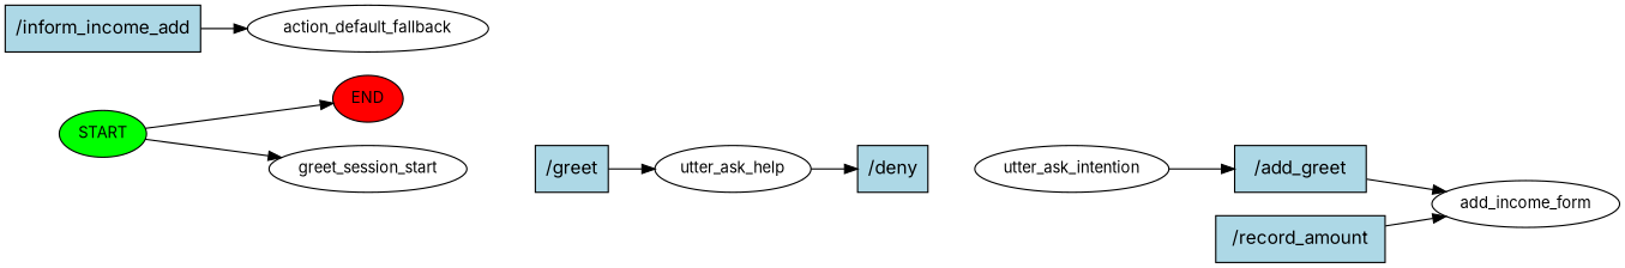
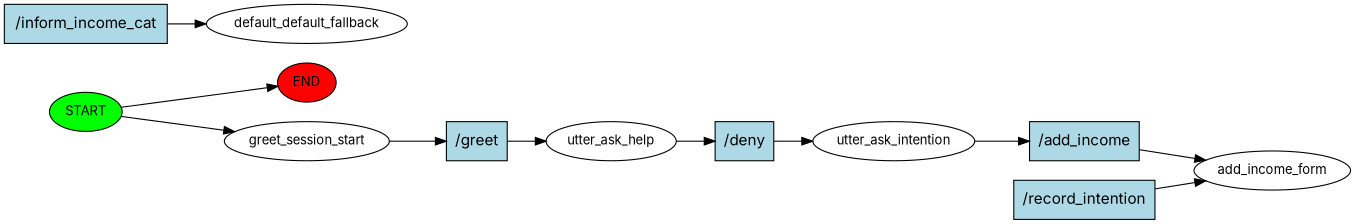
  digraph {
    fontname=Inter
    rankdir=LR
    node [fontname=Inter fontsize=12 style=filled]
    edge [fontname=Inter]
    n1 [fillcolor=green label=START]
    n2 [fillcolor=red label=END]
    n3 [label=greet_session_start style=""]
    n4 [fillcolor=lightblue label="/greet" shape=rect fontsize=""]
    n5 [label=utter_ask_help style=""]
    n6 [fillcolor=lightblue label="/deny" shape=rect fontsize=""]
    n7 [label=utter_ask_intention style=""]
-   n8 [fillcolor=lightblue label="/add_greet" shape=rect fontsize=""]
+   n8 [fillcolor=lightblue label="/add_income" shape=rect fontsize=""]
    n9 [label=add_income_form style=""]
-   n10 [fillcolor=lightblue label="/inform_income_add" shape=rect fontsize=""]
-   n11 [label=action_default_fallback style=""]
-   n12 [fillcolor=lightblue label="/record_amount" shape=rect fontsize=""]
+   n10 [fillcolor=lightblue label="/inform_income_cat" shape=rect fontsize=""]
+   n11 [label=default_default_fallback style=""]
+   n12 [fillcolor=lightblue label="/record_intention" shape=rect fontsize=""]
    n1 -> n2
    n1 -> n3
+   n3 -> n4
    n4 -> n5
    n5 -> n6
+   n6 -> n7
    n7 -> n8
    n8 -> n9
    n10 -> n11
    n12 -> n9
  }
